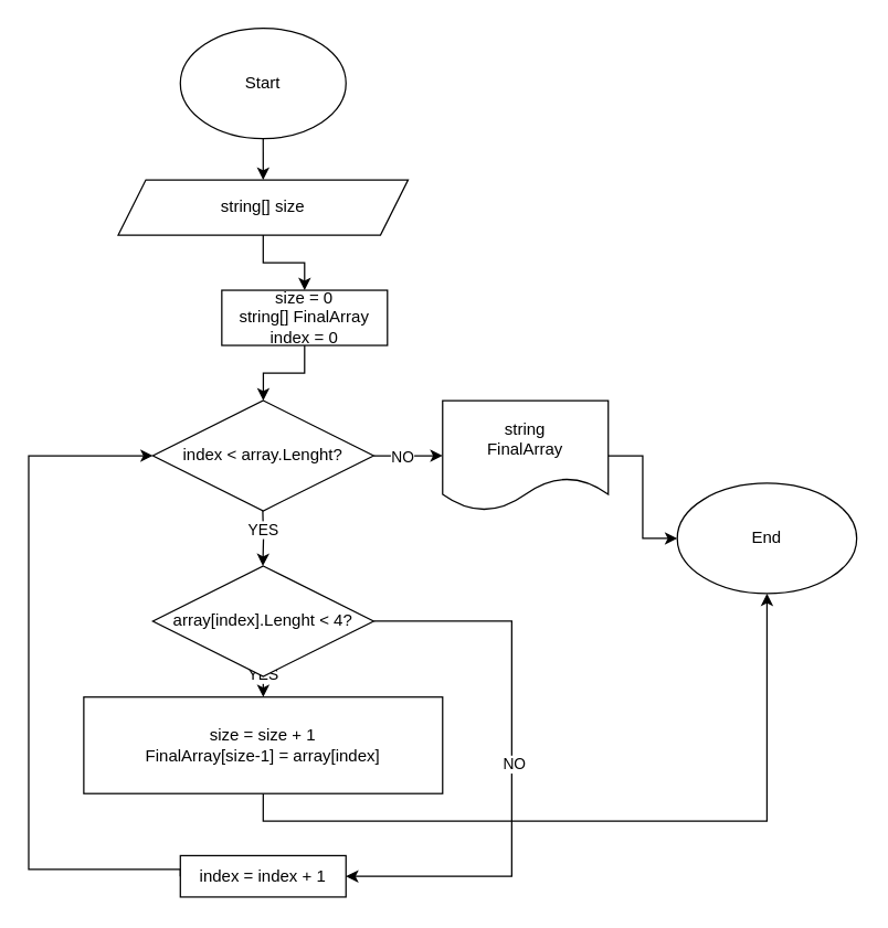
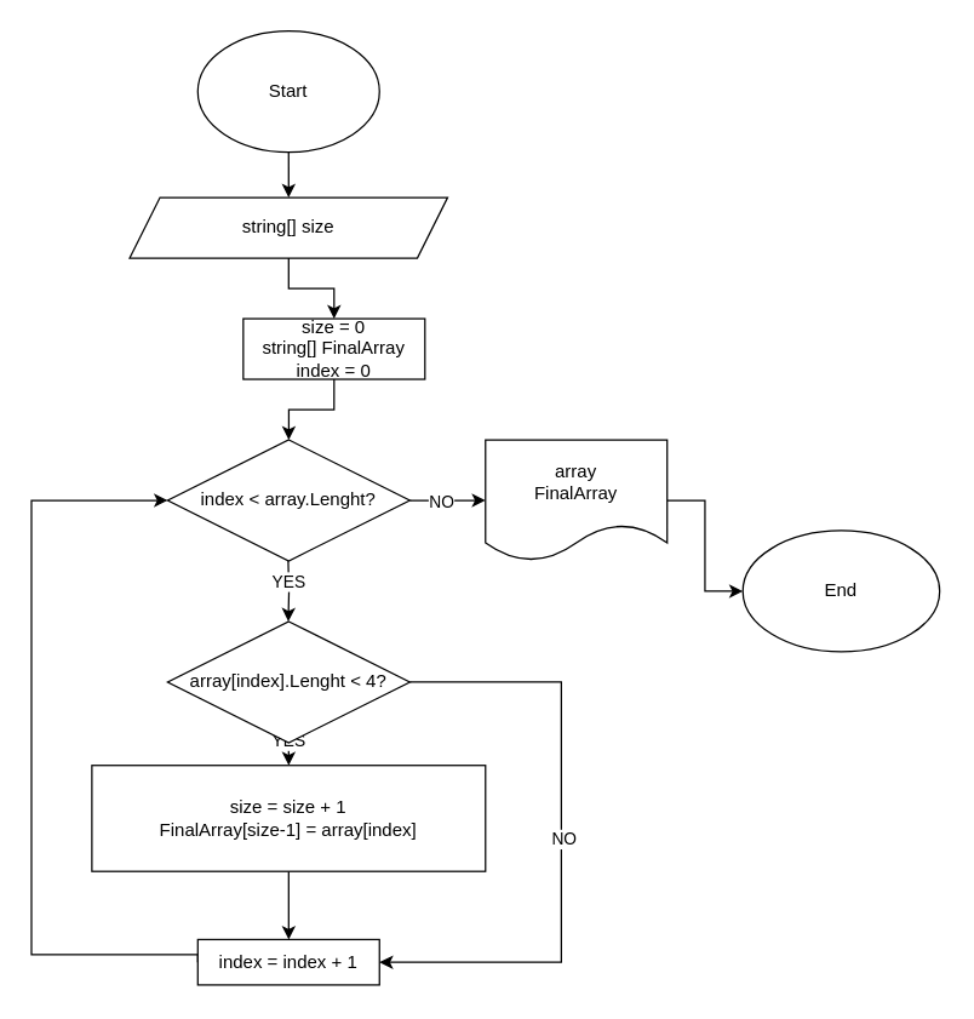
  <mxCell id="0" />
  <mxCell id="1" parent="0" />
  <mxCell id="2" value="" style="edgeStyle=orthogonalEdgeStyle;rounded=0;orthogonalLoop=1;jettySize=auto;html=1;" parent="1" source="3" target="5" edge="1"><mxGeometry relative="1" as="geometry" /></mxCell>
  <mxCell id="3" value="Start" style="ellipse;whiteSpace=wrap;html=1;" parent="1" vertex="1"><mxGeometry x="129.98" y="20" width="120" height="80" as="geometry" /></mxCell>
  <mxCell id="4" value="" style="edgeStyle=orthogonalEdgeStyle;rounded=0;orthogonalLoop=1;jettySize=auto;html=1;entryX=0.5;entryY=0;entryDx=0;entryDy=0;" parent="1" source="5" target="7" edge="1"><mxGeometry relative="1" as="geometry"><mxPoint x="189.98" y="190" as="targetPoint" /></mxGeometry></mxCell>
  <mxCell id="5" value="string[] size" style="shape=parallelogram;perimeter=parallelogramPerimeter;whiteSpace=wrap;html=1;fixedSize=1;" parent="1" vertex="1"><mxGeometry x="84.98" y="130" width="210" height="40" as="geometry" /></mxCell>
  <mxCell id="6" value="" style="edgeStyle=orthogonalEdgeStyle;rounded=0;orthogonalLoop=1;jettySize=auto;html=1;exitX=0.5;exitY=1;exitDx=0;exitDy=0;" edge="1" parent="1" source="7" target="12"><mxGeometry relative="1" as="geometry" /></mxCell>
  <mxCell id="7" value="size = 0&lt;div&gt;string[] FinalArray&lt;br&gt;index = 0&lt;/div&gt;" style="whiteSpace=wrap;html=1;" vertex="1" parent="1"><mxGeometry x="160.02" y="210" width="120" height="40" as="geometry" /></mxCell>
  <mxCell id="8" value="" style="edgeStyle=orthogonalEdgeStyle;rounded=0;orthogonalLoop=1;jettySize=auto;html=1;entryX=0.5;entryY=0;entryDx=0;entryDy=0;" edge="1" parent="1" target="14"><mxGeometry relative="1" as="geometry"><mxPoint x="190.02" y="515.043" as="targetPoint" /><mxPoint x="190.02" y="480.003" as="sourcePoint" /></mxGeometry></mxCell>
  <mxCell id="9" value="YES" style="edgeLabel;html=1;align=center;verticalAlign=middle;resizable=0;points=[];" connectable="0" vertex="1" parent="8"><mxGeometry x="-0.378" y="-1" relative="1" as="geometry"><mxPoint as="offset" /></mxGeometry></mxCell>
  <mxCell id="10" value="" style="edgeStyle=orthogonalEdgeStyle;rounded=0;orthogonalLoop=1;jettySize=auto;html=1;" edge="1" parent="1" source="12" target="18"><mxGeometry relative="1" as="geometry" /></mxCell>
  <mxCell id="11" value="NO" style="edgeLabel;html=1;align=center;verticalAlign=middle;resizable=0;points=[];" connectable="0" vertex="1" parent="10"><mxGeometry x="0.087" y="1" relative="1" as="geometry"><mxPoint x="-7" y="1" as="offset" /></mxGeometry></mxCell>
  <mxCell id="12" value="index &amp;lt; array.Lenght?" style="rhombus;whiteSpace=wrap;html=1;" vertex="1" parent="1"><mxGeometry x="110.06" y="290" width="160" height="80" as="geometry" /></mxCell>
- <mxCell id="13" value="" style="edgeStyle=orthogonalEdgeStyle;rounded=0;orthogonalLoop=1;jettySize=auto;html=1;exitX=0.5;exitY=1;exitDx=0;exitDy=0;" edge="1" parent="1" source="14" target="19"><mxGeometry relative="1" as="geometry"><mxPoint x="190.02" y="600.03" as="sourcePoint" /></mxGeometry></mxCell>
+ <mxCell id="13" value="" style="edgeStyle=orthogonalEdgeStyle;rounded=0;orthogonalLoop=1;jettySize=auto;html=1;exitX=0.5;exitY=1;exitDx=0;exitDy=0;" edge="1" parent="1" source="14" target="16"><mxGeometry relative="1" as="geometry"><mxPoint x="190.02" y="600.03" as="sourcePoint" /></mxGeometry></mxCell>
  <mxCell id="14" value="size = size + 1&lt;div&gt;FinalArray[size-1] = array[index]&lt;/div&gt;" style="whiteSpace=wrap;html=1;" vertex="1" parent="1"><mxGeometry x="60.02" y="505.03" width="260" height="70" as="geometry" /></mxCell>
  <mxCell id="15" style="edgeStyle=orthogonalEdgeStyle;rounded=0;orthogonalLoop=1;jettySize=auto;html=1;exitX=0;exitY=0.5;exitDx=0;exitDy=0;entryX=0;entryY=0.5;entryDx=0;entryDy=0;" edge="1" parent="1" source="16" target="12"><mxGeometry relative="1" as="geometry"><Array as="points"><mxPoint x="130.06" y="630" /><mxPoint x="20.06" y="630" /><mxPoint x="20.06" y="330" /></Array></mxGeometry></mxCell>
  <mxCell id="16" value="index = index + 1" style="whiteSpace=wrap;html=1;" vertex="1" parent="1"><mxGeometry x="129.98" y="620.03" width="120" height="30" as="geometry" /></mxCell>
  <mxCell id="17" value="" style="edgeStyle=orthogonalEdgeStyle;rounded=0;orthogonalLoop=1;jettySize=auto;html=1;" edge="1" parent="1" source="18" target="19"><mxGeometry relative="1" as="geometry" /></mxCell>
- <mxCell id="18" value="string&lt;div&gt;FinalArray&lt;/div&gt;" style="shape=document;whiteSpace=wrap;html=1;boundedLbl=1;" vertex="1" parent="1"><mxGeometry x="320.02" y="290" width="120" height="80" as="geometry" /></mxCell>
+ <mxCell id="18" value="array&lt;div&gt;FinalArray&lt;/div&gt;" style="shape=document;whiteSpace=wrap;html=1;boundedLbl=1;" vertex="1" parent="1"><mxGeometry x="320.02" y="290" width="120" height="80" as="geometry" /></mxCell>
  <mxCell id="19" value="End" style="ellipse;whiteSpace=wrap;html=1;" vertex="1" parent="1"><mxGeometry x="490.02" y="350" width="130" height="80" as="geometry" /></mxCell>
  <mxCell id="20" style="edgeStyle=orthogonalEdgeStyle;rounded=0;orthogonalLoop=1;jettySize=auto;html=1;exitX=1;exitY=0.5;exitDx=0;exitDy=0;entryX=1;entryY=0.5;entryDx=0;entryDy=0;" edge="1" parent="1" source="22" target="16"><mxGeometry relative="1" as="geometry"><Array as="points"><mxPoint x="370.06" y="450" /><mxPoint x="370.06" y="635" /></Array></mxGeometry></mxCell>
  <mxCell id="21" value="NO" style="edgeLabel;html=1;align=center;verticalAlign=middle;resizable=0;points=[];" vertex="1" connectable="0" parent="20"><mxGeometry x="0.006" y="1" relative="1" as="geometry"><mxPoint as="offset" /></mxGeometry></mxCell>
  <mxCell id="22" value="array[index].Lenght &amp;lt; 4?" style="rhombus;whiteSpace=wrap;html=1;" vertex="1" parent="1"><mxGeometry x="110.06" y="410" width="160" height="80" as="geometry" /></mxCell>
  <mxCell id="23" value="" style="edgeStyle=orthogonalEdgeStyle;rounded=0;orthogonalLoop=1;jettySize=auto;html=1;entryX=0.5;entryY=0;entryDx=0;entryDy=0;" edge="1" parent="1"><mxGeometry relative="1" as="geometry"><mxPoint x="189.73" y="410" as="targetPoint" /><mxPoint x="189.69" y="370.003" as="sourcePoint" /></mxGeometry></mxCell>
  <mxCell id="24" value="YES" style="edgeLabel;html=1;align=center;verticalAlign=middle;resizable=0;points=[];" connectable="0" vertex="1" parent="23"><mxGeometry x="-0.378" y="-1" relative="1" as="geometry"><mxPoint as="offset" /></mxGeometry></mxCell>
